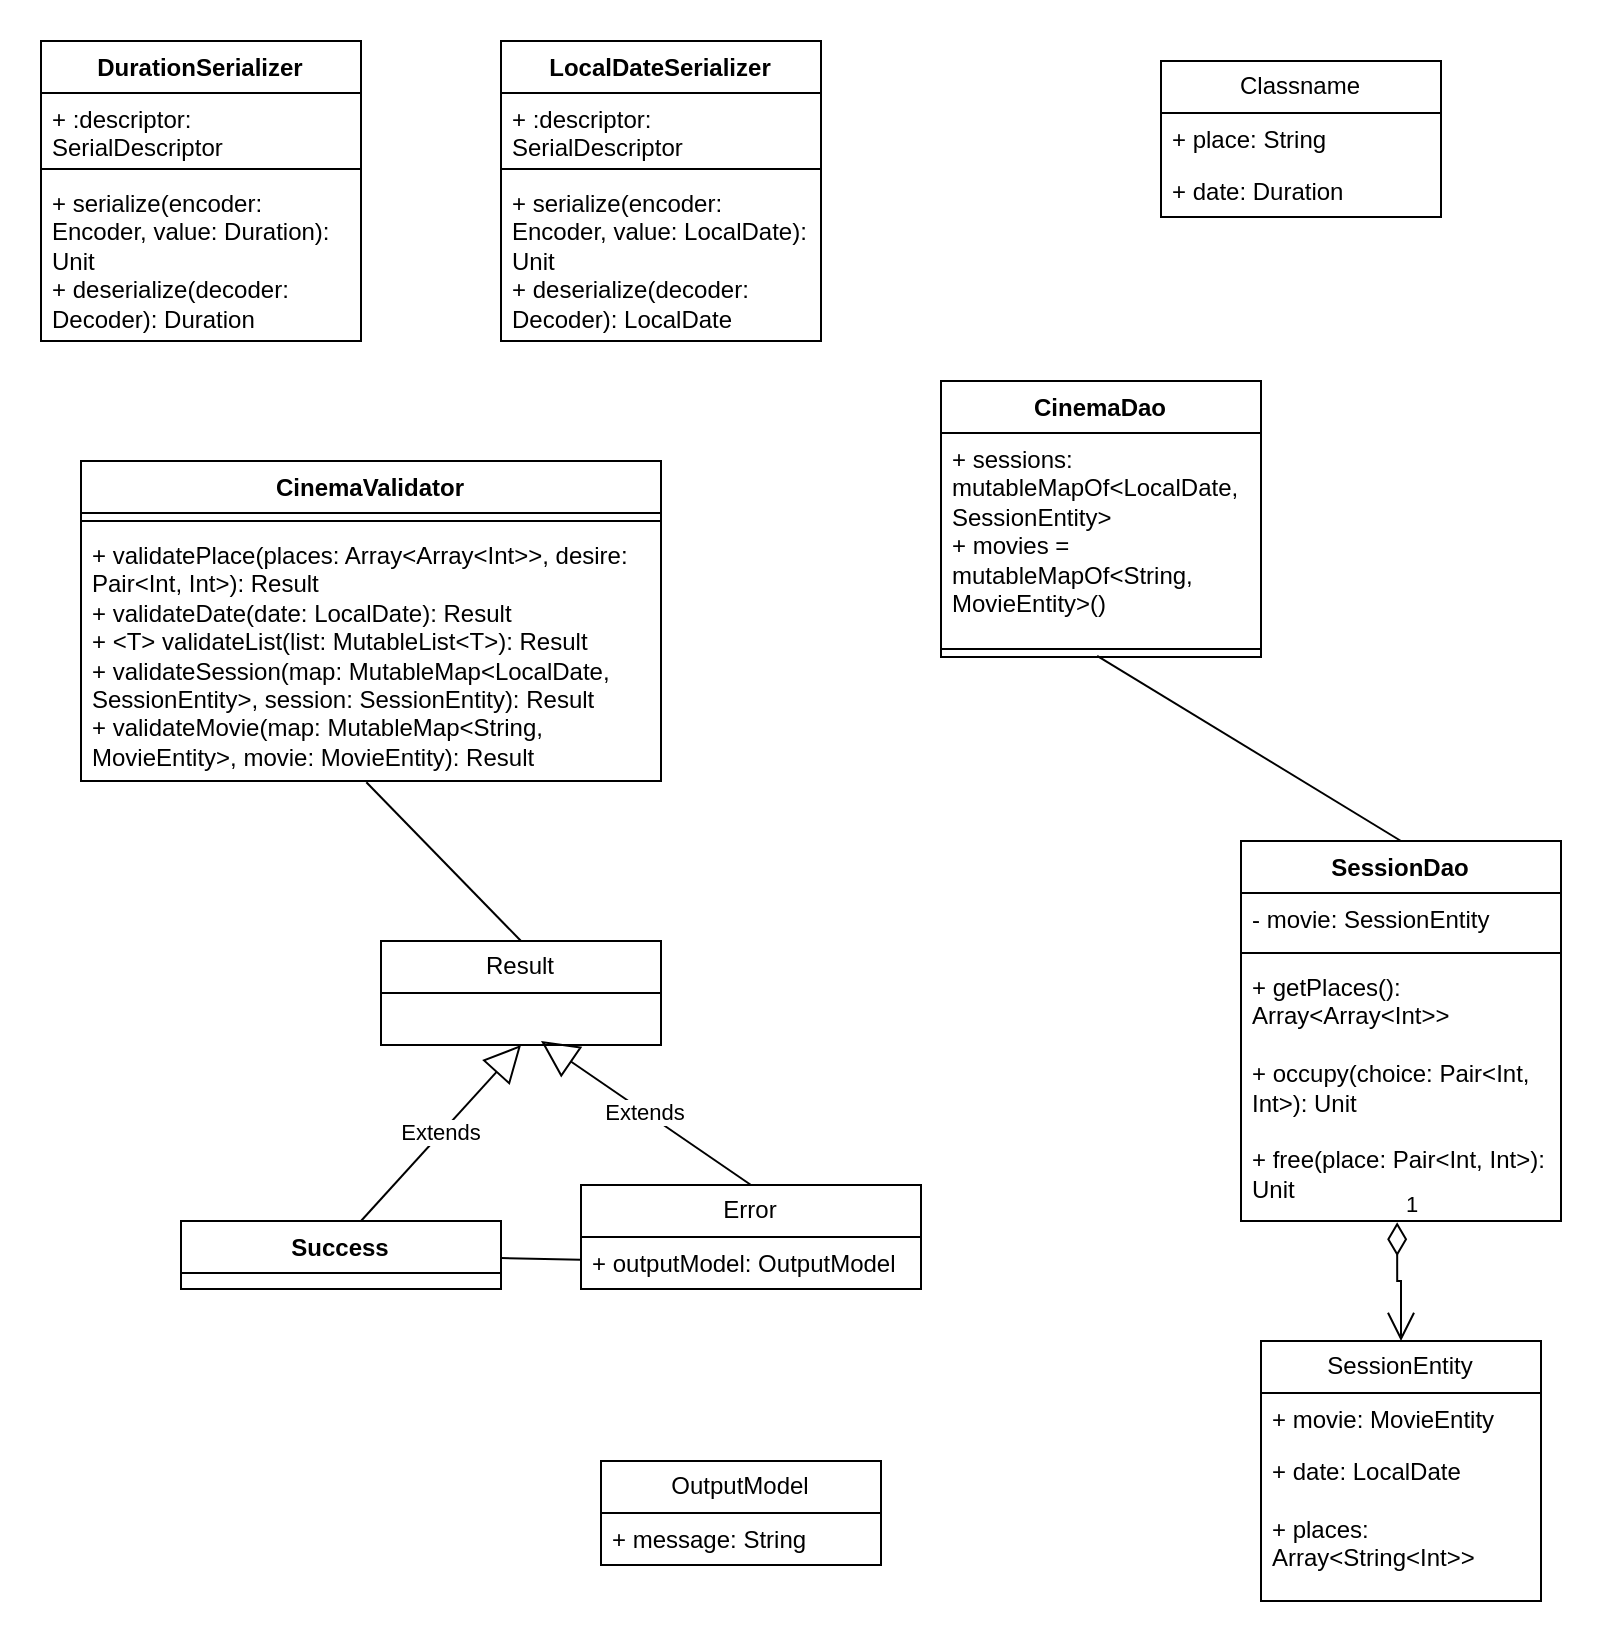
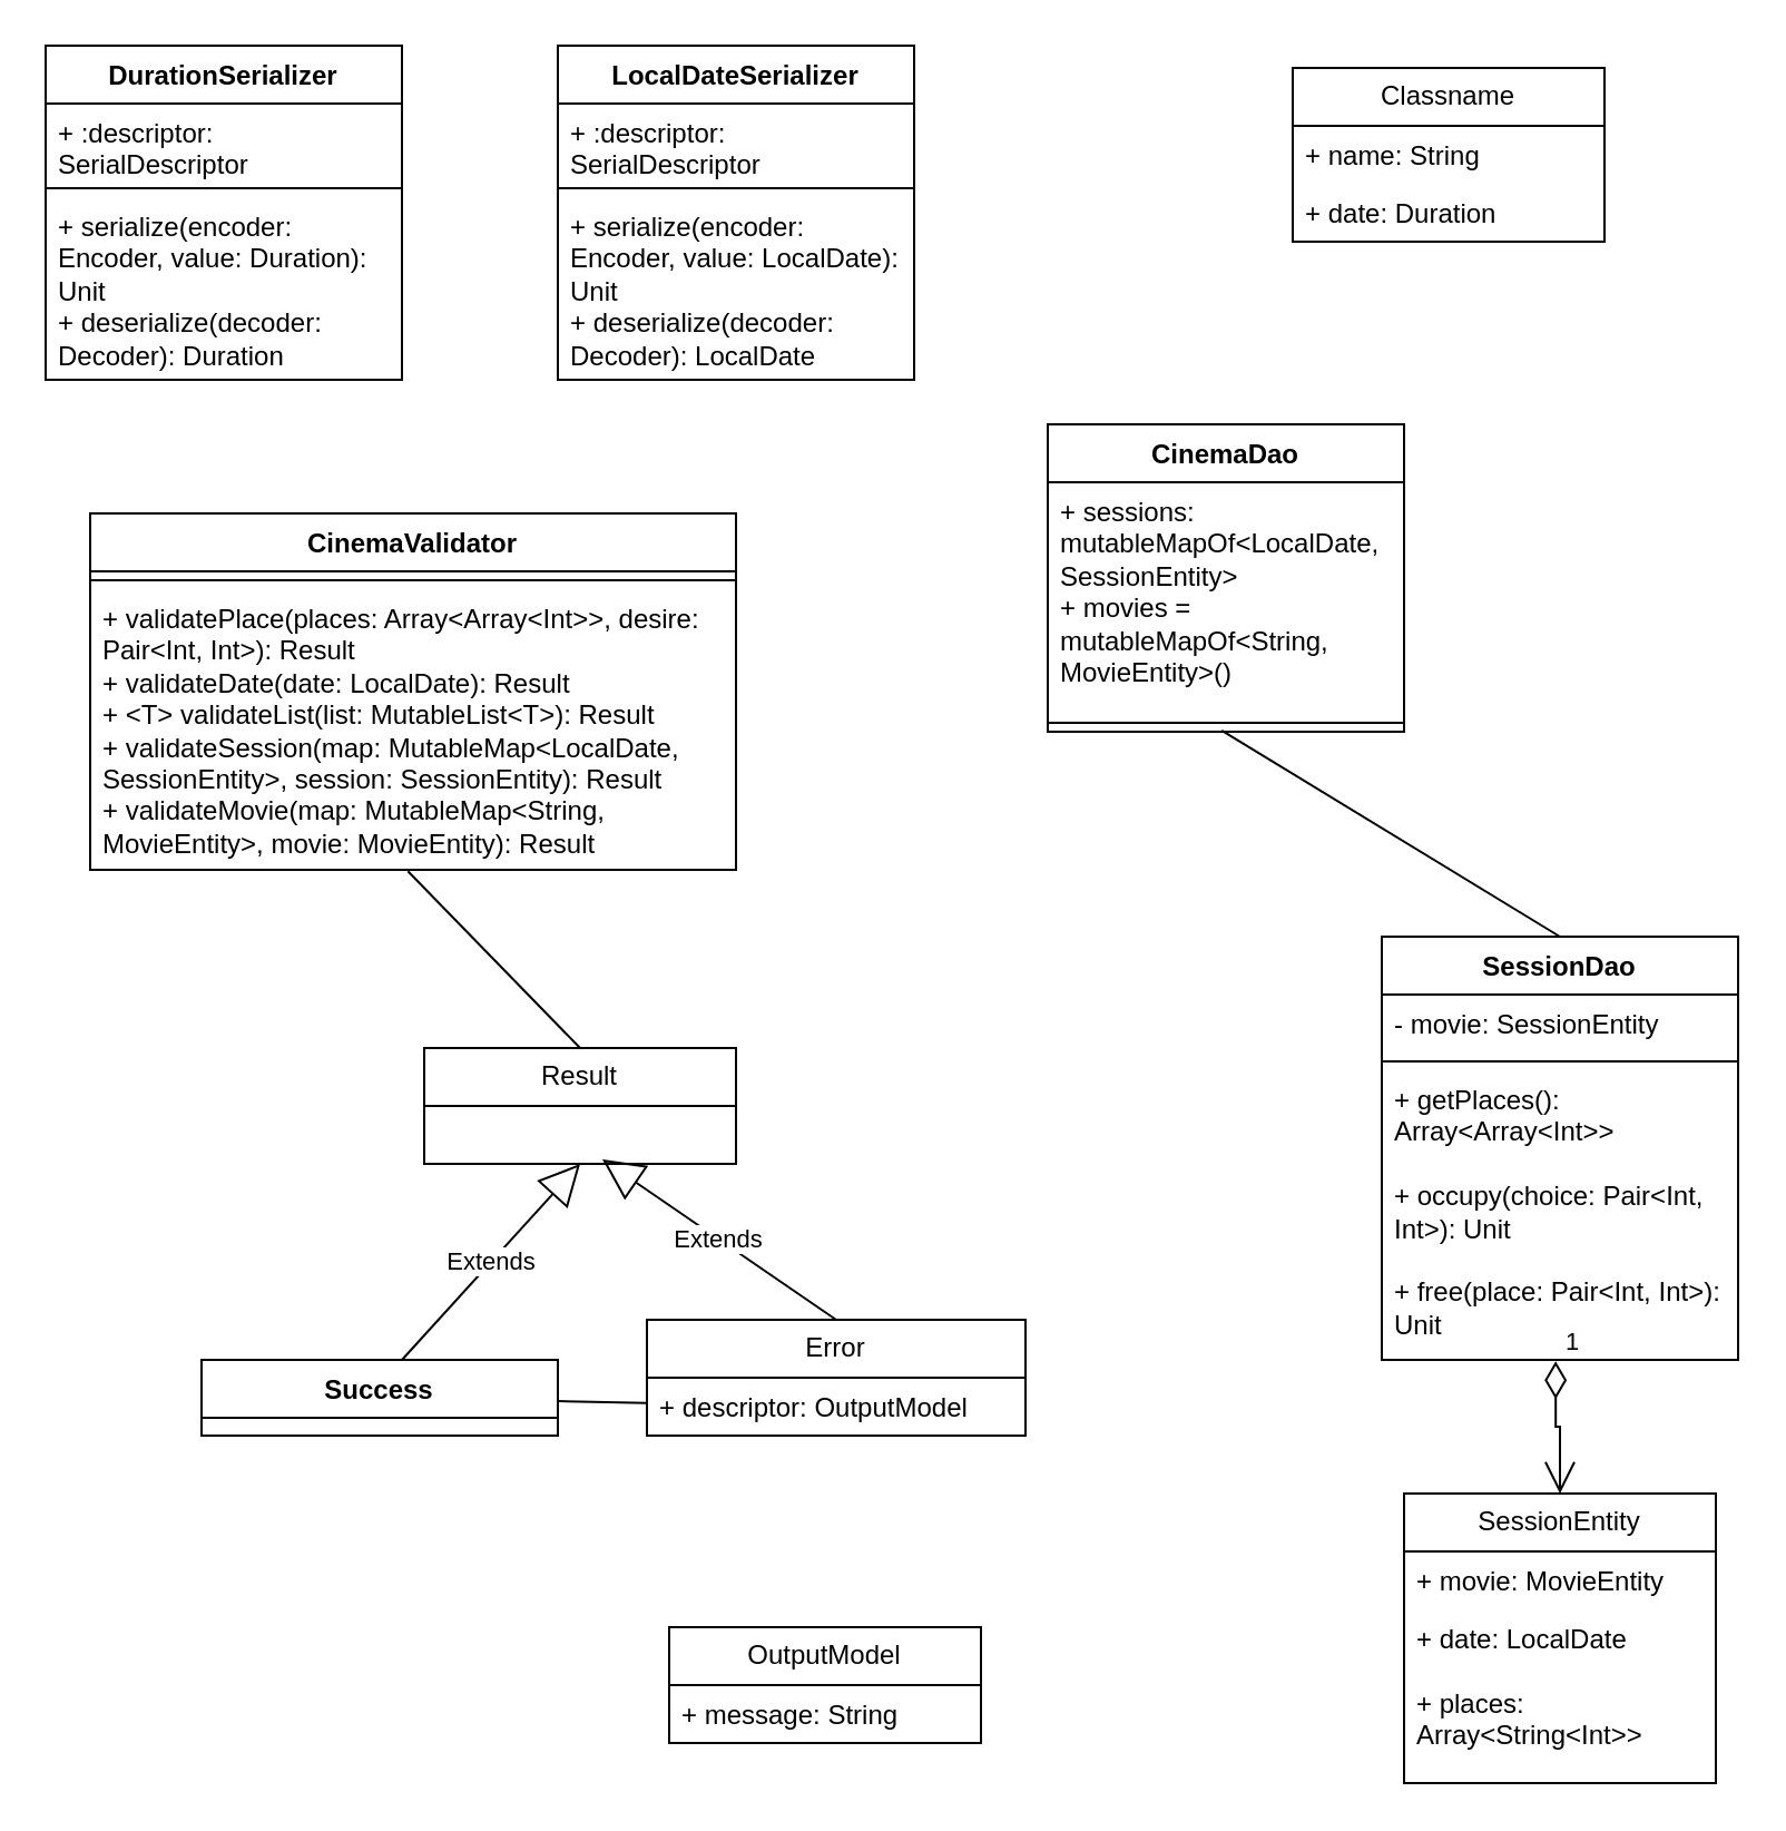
  <mxCell id="0" />
  <mxCell id="1" parent="0" />
  <mxCell id="2" value="SessionEntity" style="swimlane;fontStyle=0;childLayout=stackLayout;horizontal=1;startSize=26;fillColor=none;horizontalStack=0;resizeParent=1;resizeParentMax=0;resizeLast=0;collapsible=1;marginBottom=0;whiteSpace=wrap;html=1;" vertex="1" parent="1"><mxGeometry x="630" y="670" width="140" height="130" as="geometry" /></mxCell>
  <mxCell id="3" value="+ movie: MovieEntity" style="text;strokeColor=none;fillColor=none;align=left;verticalAlign=top;spacingLeft=4;spacingRight=4;overflow=hidden;rotatable=0;points=[[0,0.5],[1,0.5]];portConstraint=eastwest;whiteSpace=wrap;html=1;" vertex="1" parent="2"><mxGeometry y="26" width="140" height="26" as="geometry" /></mxCell>
  <mxCell id="4" value="+ date: LocalDate&lt;br&gt;&lt;br&gt;+ places: Array&amp;lt;String&amp;lt;Int&amp;gt;&amp;gt;" style="text;strokeColor=none;fillColor=none;align=left;verticalAlign=top;spacingLeft=4;spacingRight=4;overflow=hidden;rotatable=0;points=[[0,0.5],[1,0.5]];portConstraint=eastwest;whiteSpace=wrap;html=1;" vertex="1" parent="2"><mxGeometry y="52" width="140" height="78" as="geometry" /></mxCell>
  <mxCell id="5" value="Classname" style="swimlane;fontStyle=0;childLayout=stackLayout;horizontal=1;startSize=26;fillColor=none;horizontalStack=0;resizeParent=1;resizeParentMax=0;resizeLast=0;collapsible=1;marginBottom=0;whiteSpace=wrap;html=1;" vertex="1" parent="1"><mxGeometry x="580" y="30" width="140" height="78" as="geometry" /></mxCell>
- <mxCell id="6" value="+ place: String" style="text;strokeColor=none;fillColor=none;align=left;verticalAlign=top;spacingLeft=4;spacingRight=4;overflow=hidden;rotatable=0;points=[[0,0.5],[1,0.5]];portConstraint=eastwest;whiteSpace=wrap;html=1;" vertex="1" parent="5"><mxGeometry y="26" width="140" height="26" as="geometry" /></mxCell>
+ <mxCell id="6" value="+ name: String" style="text;strokeColor=none;fillColor=none;align=left;verticalAlign=top;spacingLeft=4;spacingRight=4;overflow=hidden;rotatable=0;points=[[0,0.5],[1,0.5]];portConstraint=eastwest;whiteSpace=wrap;html=1;" vertex="1" parent="5"><mxGeometry y="26" width="140" height="26" as="geometry" /></mxCell>
  <mxCell id="7" value="+ date: Duration" style="text;strokeColor=none;fillColor=none;align=left;verticalAlign=top;spacingLeft=4;spacingRight=4;overflow=hidden;rotatable=0;points=[[0,0.5],[1,0.5]];portConstraint=eastwest;whiteSpace=wrap;html=1;" vertex="1" parent="5"><mxGeometry y="52" width="140" height="26" as="geometry" /></mxCell>
  <mxCell id="8" value="LocalDateSerializer" style="swimlane;fontStyle=1;align=center;verticalAlign=top;childLayout=stackLayout;horizontal=1;startSize=26;horizontalStack=0;resizeParent=1;resizeParentMax=0;resizeLast=0;collapsible=1;marginBottom=0;whiteSpace=wrap;html=1;" vertex="1" parent="1"><mxGeometry x="250" y="20" width="160" height="150" as="geometry" /></mxCell>
  <mxCell id="9" value="+ :descriptor: SerialDescriptor" style="text;strokeColor=none;fillColor=none;align=left;verticalAlign=top;spacingLeft=4;spacingRight=4;overflow=hidden;rotatable=0;points=[[0,0.5],[1,0.5]];portConstraint=eastwest;whiteSpace=wrap;html=1;" vertex="1" parent="8"><mxGeometry y="26" width="160" height="34" as="geometry" /></mxCell>
  <mxCell id="10" value="" style="line;strokeWidth=1;fillColor=none;align=left;verticalAlign=middle;spacingTop=-1;spacingLeft=3;spacingRight=3;rotatable=0;labelPosition=right;points=[];portConstraint=eastwest;strokeColor=inherit;" vertex="1" parent="8"><mxGeometry y="60" width="160" height="8" as="geometry" /></mxCell>
  <mxCell id="11" value="+&amp;nbsp;serialize(encoder: Encoder, value: LocalDate): Unit&lt;br&gt;+&amp;nbsp;deserialize(decoder: Decoder): LocalDate&lt;br&gt;&amp;nbsp;" style="text;strokeColor=none;fillColor=none;align=left;verticalAlign=top;spacingLeft=4;spacingRight=4;overflow=hidden;rotatable=0;points=[[0,0.5],[1,0.5]];portConstraint=eastwest;whiteSpace=wrap;html=1;" vertex="1" parent="8"><mxGeometry y="68" width="160" height="82" as="geometry" /></mxCell>
  <mxCell id="12" value="DurationSerializer" style="swimlane;fontStyle=1;align=center;verticalAlign=top;childLayout=stackLayout;horizontal=1;startSize=26;horizontalStack=0;resizeParent=1;resizeParentMax=0;resizeLast=0;collapsible=1;marginBottom=0;whiteSpace=wrap;html=1;" vertex="1" parent="1"><mxGeometry x="20" y="20" width="160" height="150" as="geometry" /></mxCell>
  <mxCell id="13" value="+ :descriptor: SerialDescriptor" style="text;strokeColor=none;fillColor=none;align=left;verticalAlign=top;spacingLeft=4;spacingRight=4;overflow=hidden;rotatable=0;points=[[0,0.5],[1,0.5]];portConstraint=eastwest;whiteSpace=wrap;html=1;" vertex="1" parent="12"><mxGeometry y="26" width="160" height="34" as="geometry" /></mxCell>
  <mxCell id="14" value="" style="line;strokeWidth=1;fillColor=none;align=left;verticalAlign=middle;spacingTop=-1;spacingLeft=3;spacingRight=3;rotatable=0;labelPosition=right;points=[];portConstraint=eastwest;strokeColor=inherit;" vertex="1" parent="12"><mxGeometry y="60" width="160" height="8" as="geometry" /></mxCell>
  <mxCell id="15" value="+&amp;nbsp;serialize(encoder: Encoder, value: Duration): Unit&lt;br&gt;+&amp;nbsp;deserialize(decoder: Decoder): Duration&lt;br&gt;&amp;nbsp;" style="text;strokeColor=none;fillColor=none;align=left;verticalAlign=top;spacingLeft=4;spacingRight=4;overflow=hidden;rotatable=0;points=[[0,0.5],[1,0.5]];portConstraint=eastwest;whiteSpace=wrap;html=1;" vertex="1" parent="12"><mxGeometry y="68" width="160" height="82" as="geometry" /></mxCell>
  <mxCell id="16" value="SessionDao" style="swimlane;fontStyle=1;align=center;verticalAlign=top;childLayout=stackLayout;horizontal=1;startSize=26;horizontalStack=0;resizeParent=1;resizeParentMax=0;resizeLast=0;collapsible=1;marginBottom=0;whiteSpace=wrap;html=1;" vertex="1" parent="1"><mxGeometry x="620" y="420" width="160" height="190" as="geometry" /></mxCell>
  <mxCell id="17" value="-&amp;nbsp;movie: SessionEntity" style="text;strokeColor=none;fillColor=none;align=left;verticalAlign=top;spacingLeft=4;spacingRight=4;overflow=hidden;rotatable=0;points=[[0,0.5],[1,0.5]];portConstraint=eastwest;whiteSpace=wrap;html=1;" vertex="1" parent="16"><mxGeometry y="26" width="160" height="26" as="geometry" /></mxCell>
  <mxCell id="18" value="" style="line;strokeWidth=1;fillColor=none;align=left;verticalAlign=middle;spacingTop=-1;spacingLeft=3;spacingRight=3;rotatable=0;labelPosition=right;points=[];portConstraint=eastwest;strokeColor=inherit;" vertex="1" parent="16"><mxGeometry y="52" width="160" height="8" as="geometry" /></mxCell>
  <mxCell id="19" value="+&amp;nbsp;getPlaces(): Array&amp;lt;Array&amp;lt;Int&amp;gt;&amp;gt;&lt;br&gt;&lt;br&gt;+&amp;nbsp;occupy(choice: Pair&amp;lt;Int, Int&amp;gt;): Unit&lt;br&gt;&lt;br&gt;+&amp;nbsp;free(place: Pair&amp;lt;Int, Int&amp;gt;): Unit" style="text;strokeColor=none;fillColor=none;align=left;verticalAlign=top;spacingLeft=4;spacingRight=4;overflow=hidden;rotatable=0;points=[[0,0.5],[1,0.5]];portConstraint=eastwest;whiteSpace=wrap;html=1;" vertex="1" parent="16"><mxGeometry y="60" width="160" height="130" as="geometry" /></mxCell>
  <mxCell id="20" value="1" style="endArrow=open;html=1;endSize=12;startArrow=diamondThin;startSize=14;startFill=0;edgeStyle=orthogonalEdgeStyle;align=left;verticalAlign=bottom;rounded=0;exitX=0.488;exitY=1.005;exitDx=0;exitDy=0;exitPerimeter=0;entryX=0.5;entryY=0;entryDx=0;entryDy=0;" edge="1" parent="1" source="19" target="2"><mxGeometry x="-1" y="3" relative="1" as="geometry"><mxPoint x="310" y="520" as="sourcePoint" /><mxPoint x="470" y="520" as="targetPoint" /></mxGeometry></mxCell>
  <mxCell id="21" value="CinemaValidator" style="swimlane;fontStyle=1;align=center;verticalAlign=top;childLayout=stackLayout;horizontal=1;startSize=26;horizontalStack=0;resizeParent=1;resizeParentMax=0;resizeLast=0;collapsible=1;marginBottom=0;whiteSpace=wrap;html=1;" vertex="1" parent="1"><mxGeometry x="40" y="230" width="290" height="160" as="geometry" /></mxCell>
  <mxCell id="22" value="" style="line;strokeWidth=1;fillColor=none;align=left;verticalAlign=middle;spacingTop=-1;spacingLeft=3;spacingRight=3;rotatable=0;labelPosition=right;points=[];portConstraint=eastwest;strokeColor=inherit;" vertex="1" parent="21"><mxGeometry y="26" width="290" height="8" as="geometry" /></mxCell>
  <mxCell id="23" value="+&amp;nbsp;validatePlace(places: Array&amp;lt;Array&amp;lt;Int&amp;gt;&amp;gt;, desire: Pair&amp;lt;Int, Int&amp;gt;): Result&lt;br&gt;+ validateDate(date: LocalDate): Result&lt;br&gt;+&amp;nbsp;&amp;lt;T&amp;gt; validateList(list: MutableList&amp;lt;T&amp;gt;): Result&lt;br&gt;+&amp;nbsp;validateSession(map: MutableMap&amp;lt;LocalDate, SessionEntity&amp;gt;, session: SessionEntity): Result&lt;br&gt;+&amp;nbsp;validateMovie(map: MutableMap&amp;lt;String, MovieEntity&amp;gt;, movie: MovieEntity): Result" style="text;strokeColor=none;fillColor=none;align=left;verticalAlign=top;spacingLeft=4;spacingRight=4;overflow=hidden;rotatable=0;points=[[0,0.5],[1,0.5]];portConstraint=eastwest;whiteSpace=wrap;html=1;" vertex="1" parent="21"><mxGeometry y="34" width="290" height="126" as="geometry" /></mxCell>
  <mxCell id="24" value="OutputModel" style="swimlane;fontStyle=0;childLayout=stackLayout;horizontal=1;startSize=26;fillColor=none;horizontalStack=0;resizeParent=1;resizeParentMax=0;resizeLast=0;collapsible=1;marginBottom=0;whiteSpace=wrap;html=1;" vertex="1" parent="1"><mxGeometry x="300" y="730" width="140" height="52" as="geometry" /></mxCell>
  <mxCell id="25" value="+ message: String" style="text;strokeColor=none;fillColor=none;align=left;verticalAlign=top;spacingLeft=4;spacingRight=4;overflow=hidden;rotatable=0;points=[[0,0.5],[1,0.5]];portConstraint=eastwest;whiteSpace=wrap;html=1;" vertex="1" parent="24"><mxGeometry y="26" width="140" height="26" as="geometry" /></mxCell>
  <mxCell id="26" value="Result" style="swimlane;fontStyle=0;childLayout=stackLayout;horizontal=1;startSize=26;fillColor=none;horizontalStack=0;resizeParent=1;resizeParentMax=0;resizeLast=0;collapsible=1;marginBottom=0;whiteSpace=wrap;html=1;" vertex="1" parent="1"><mxGeometry x="190" y="470" width="140" height="52" as="geometry" /></mxCell>
  <mxCell id="27" value="Extends" style="endArrow=block;endSize=16;endFill=0;html=1;rounded=0;entryX=0.5;entryY=1;entryDx=0;entryDy=0;" edge="1" parent="1" target="26"><mxGeometry width="160" relative="1" as="geometry"><mxPoint x="180" y="610" as="sourcePoint" /><mxPoint x="350" y="400" as="targetPoint" /></mxGeometry></mxCell>
  <mxCell id="28" value="Success" style="swimlane;fontStyle=1;align=center;verticalAlign=top;childLayout=stackLayout;horizontal=1;startSize=26;horizontalStack=0;resizeParent=1;resizeParentMax=0;resizeLast=0;collapsible=1;marginBottom=0;whiteSpace=wrap;html=1;" vertex="1" parent="1"><mxGeometry x="90" y="610" width="160" height="34" as="geometry" /></mxCell>
  <mxCell id="29" value="Error" style="swimlane;fontStyle=0;childLayout=stackLayout;horizontal=1;startSize=26;fillColor=none;horizontalStack=0;resizeParent=1;resizeParentMax=0;resizeLast=0;collapsible=1;marginBottom=0;whiteSpace=wrap;html=1;" vertex="1" parent="1"><mxGeometry x="290" y="592" width="170" height="52" as="geometry" /></mxCell>
- <mxCell id="30" value="+ outputModel: OutputModel" style="text;strokeColor=none;fillColor=none;align=left;verticalAlign=top;spacingLeft=4;spacingRight=4;overflow=hidden;rotatable=0;points=[[0,0.5],[1,0.5]];portConstraint=eastwest;whiteSpace=wrap;html=1;" vertex="1" parent="29"><mxGeometry y="26" width="170" height="26" as="geometry" /></mxCell>
+ <mxCell id="30" value="+ descriptor: OutputModel" style="text;strokeColor=none;fillColor=none;align=left;verticalAlign=top;spacingLeft=4;spacingRight=4;overflow=hidden;rotatable=0;points=[[0,0.5],[1,0.5]];portConstraint=eastwest;whiteSpace=wrap;html=1;" vertex="1" parent="29"><mxGeometry y="26" width="170" height="26" as="geometry" /></mxCell>
  <mxCell id="31" value="" style="endArrow=none;html=1;rounded=0;" edge="1" parent="1" source="30" target="28"><mxGeometry width="50" height="50" relative="1" as="geometry"><mxPoint x="250" y="530" as="sourcePoint" /><mxPoint x="300" y="480" as="targetPoint" /></mxGeometry></mxCell>
  <mxCell id="32" value="" style="endArrow=none;html=1;rounded=0;exitX=0.5;exitY=0;exitDx=0;exitDy=0;entryX=0.492;entryY=1.005;entryDx=0;entryDy=0;entryPerimeter=0;" edge="1" parent="1" source="26" target="23"><mxGeometry width="50" height="50" relative="1" as="geometry"><mxPoint x="370" y="470" as="sourcePoint" /><mxPoint x="420" y="420" as="targetPoint" /></mxGeometry></mxCell>
  <mxCell id="33" value="Extends" style="endArrow=block;endSize=16;endFill=0;html=1;rounded=0;exitX=0.5;exitY=0;exitDx=0;exitDy=0;" edge="1" parent="1" source="29"><mxGeometry width="160" relative="1" as="geometry"><mxPoint x="310" y="440" as="sourcePoint" /><mxPoint x="270" y="520" as="targetPoint" /></mxGeometry></mxCell>
  <mxCell id="34" value="CinemaDao" style="swimlane;fontStyle=1;align=center;verticalAlign=top;childLayout=stackLayout;horizontal=1;startSize=26;horizontalStack=0;resizeParent=1;resizeParentMax=0;resizeLast=0;collapsible=1;marginBottom=0;whiteSpace=wrap;html=1;" vertex="1" parent="1"><mxGeometry x="470" y="190" width="160" height="138" as="geometry" /></mxCell>
  <mxCell id="35" value="+ sessions: mutableMapOf&amp;lt;LocalDate, SessionEntity&amp;gt;&lt;br&gt;+&amp;nbsp;movies = mutableMapOf&amp;lt;String, MovieEntity&amp;gt;()" style="text;strokeColor=none;fillColor=none;align=left;verticalAlign=top;spacingLeft=4;spacingRight=4;overflow=hidden;rotatable=0;points=[[0,0.5],[1,0.5]];portConstraint=eastwest;whiteSpace=wrap;html=1;" vertex="1" parent="34"><mxGeometry y="26" width="160" height="104" as="geometry" /></mxCell>
  <mxCell id="36" value="" style="line;strokeWidth=1;fillColor=none;align=left;verticalAlign=middle;spacingTop=-1;spacingLeft=3;spacingRight=3;rotatable=0;labelPosition=right;points=[];portConstraint=eastwest;strokeColor=inherit;" vertex="1" parent="34"><mxGeometry y="130" width="160" height="8" as="geometry" /></mxCell>
  <mxCell id="37" value="" style="endArrow=none;html=1;rounded=0;entryX=0.488;entryY=0.931;entryDx=0;entryDy=0;entryPerimeter=0;exitX=0.5;exitY=0;exitDx=0;exitDy=0;" edge="1" parent="1" source="16" target="36"><mxGeometry width="50" height="50" relative="1" as="geometry"><mxPoint x="290" y="400" as="sourcePoint" /><mxPoint x="340" y="350" as="targetPoint" /></mxGeometry></mxCell>
